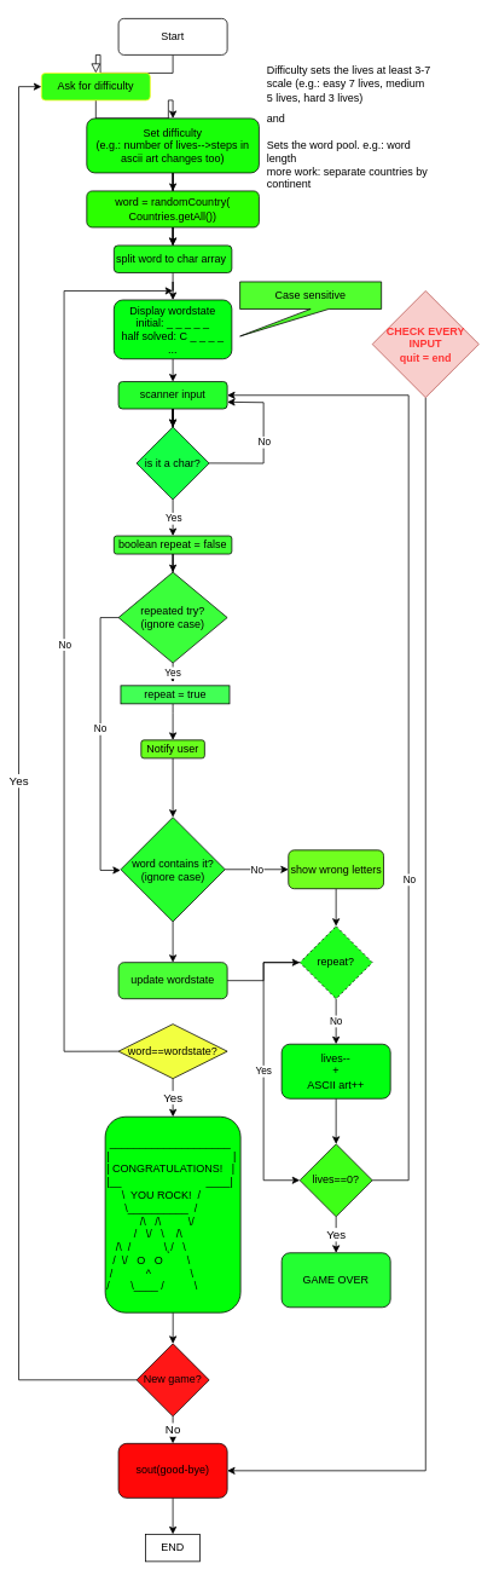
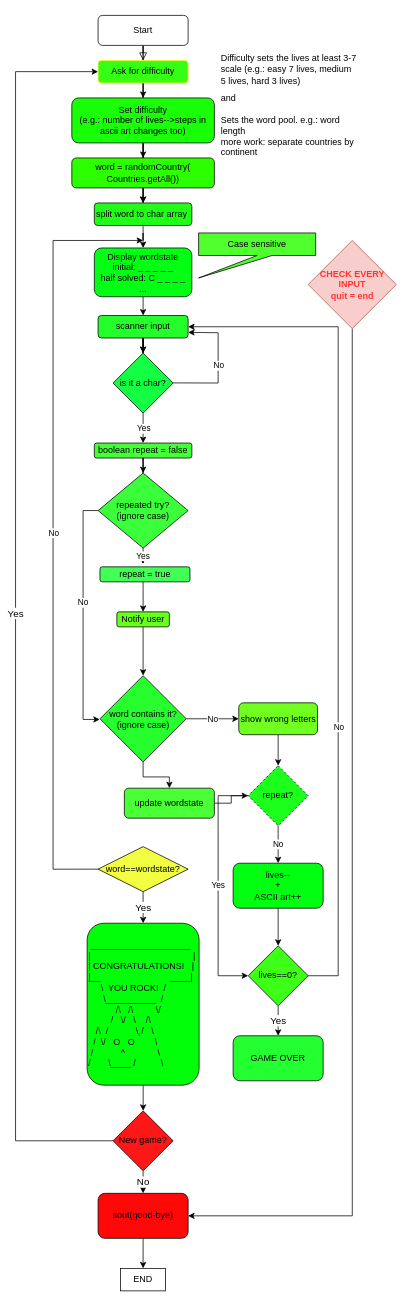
  <mxCell id="0" />
  <mxCell id="1" parent="0" />
  <mxCell id="2" value="" style="rounded=0;html=1;jettySize=auto;orthogonalLoop=1;fontSize=11;endArrow=block;endFill=0;endSize=8;strokeWidth=1;shadow=0;labelBackgroundColor=none;edgeStyle=orthogonalEdgeStyle;" parent="1" source="3" target="5" edge="1"><mxGeometry relative="1" as="geometry" /></mxCell>
  <mxCell id="3" value="Start" style="rounded=1;whiteSpace=wrap;html=1;fontSize=12;glass=0;strokeWidth=1;shadow=0;" parent="1" vertex="1"><mxGeometry x="130" y="20" width="120" height="40" as="geometry" /></mxCell>
  <mxCell id="4" style="edgeStyle=orthogonalEdgeStyle;rounded=0;orthogonalLoop=1;jettySize=auto;html=1;entryX=0.5;entryY=0;entryDx=0;entryDy=0;" parent="1" source="5" target="8" edge="1"><mxGeometry relative="1" as="geometry" /></mxCell>
- <mxCell id="5" value="Ask for difficulty" style="rounded=1;whiteSpace=wrap;html=1;strokeColor=#FFF71C;fillColor=#34FF14;" parent="1" vertex="1"><mxGeometry x="45" y="80" width="120" height="30" as="geometry" /></mxCell>
+ <mxCell id="5" value="Ask for difficulty" style="rounded=1;whiteSpace=wrap;html=1;strokeColor=#FFF71C;fillColor=#34FF14;" parent="1" vertex="1"><mxGeometry x="130" y="80" width="120" height="30" as="geometry" /></mxCell>
  <mxCell id="6" style="edgeStyle=orthogonalEdgeStyle;rounded=0;orthogonalLoop=1;jettySize=auto;html=1;entryX=0.5;entryY=0;entryDx=0;entryDy=0;" parent="1" source="8" target="10" edge="1"><mxGeometry relative="1" as="geometry" /></mxCell>
  <mxCell id="7" value="" style="edgeStyle=orthogonalEdgeStyle;rounded=0;orthogonalLoop=1;jettySize=auto;html=1;" edge="1" parent="1" source="8" target="12"><mxGeometry relative="1" as="geometry" /></mxCell>
  <mxCell id="8" value="Set difficulty&lt;br&gt;(e.g.: number of lives--&amp;gt;steps in ascii art changes too)" style="rounded=1;whiteSpace=wrap;html=1;fillColor=#18FF08;" parent="1" vertex="1"><mxGeometry x="95" y="130" width="190" height="60" as="geometry" /></mxCell>
  <mxCell id="9" value="" style="edgeStyle=orthogonalEdgeStyle;rounded=0;orthogonalLoop=1;jettySize=auto;html=1;" parent="1" source="10" target="12" edge="1"><mxGeometry relative="1" as="geometry" /></mxCell>
  <mxCell id="10" value="word = randomCountry( Countries.getAll())" style="rounded=1;whiteSpace=wrap;html=1;fillColor=#2BFF00;" parent="1" vertex="1"><mxGeometry x="95" y="210" width="190" height="40" as="geometry" /></mxCell>
  <mxCell id="11" value="" style="edgeStyle=orthogonalEdgeStyle;rounded=0;comic=0;orthogonalLoop=1;jettySize=auto;html=1;" parent="1" source="12" target="39" edge="1"><mxGeometry relative="1" as="geometry" /></mxCell>
  <mxCell id="12" value="split word to char array&amp;nbsp;" style="rounded=1;whiteSpace=wrap;html=1;fillColor=#21FF19;" parent="1" vertex="1"><mxGeometry x="125" y="270" width="130" height="30" as="geometry" /></mxCell>
  <mxCell id="13" value="" style="edgeStyle=orthogonalEdgeStyle;rounded=0;orthogonalLoop=1;jettySize=auto;html=1;" parent="1" source="15" target="16" edge="1"><mxGeometry relative="1" as="geometry" /></mxCell>
  <mxCell id="14" value="" style="edgeStyle=orthogonalEdgeStyle;rounded=0;comic=0;orthogonalLoop=1;jettySize=auto;html=1;" parent="1" source="15" target="16" edge="1"><mxGeometry relative="1" as="geometry" /></mxCell>
  <mxCell id="15" value="scanner input" style="rounded=1;whiteSpace=wrap;html=1;fillColor=#24FF2B;" parent="1" vertex="1"><mxGeometry x="130" y="420" width="120" height="30" as="geometry" /></mxCell>
  <mxCell id="16" value="is it a char?" style="rhombus;whiteSpace=wrap;html=1;direction=south;fillColor=#14FF43;" parent="1" vertex="1"><mxGeometry x="150" y="470" width="80" height="80" as="geometry" /></mxCell>
  <mxCell id="17" style="edgeStyle=orthogonalEdgeStyle;rounded=0;comic=0;orthogonalLoop=1;jettySize=auto;html=1;entryX=0.5;entryY=0;entryDx=0;entryDy=0;fontColor=#000000;" parent="1" source="18" target="22" edge="1"><mxGeometry relative="1" as="geometry" /></mxCell>
  <mxCell id="18" value="word contains it?&lt;br&gt;(ignore case)" style="rhombus;whiteSpace=wrap;html=1;fillColor=#26FF2D;" parent="1" vertex="1"><mxGeometry x="132.5" y="900" width="115" height="115" as="geometry" /></mxCell>
  <mxCell id="19" value="" style="endArrow=classic;html=1;rounded=0;entryX=1;entryY=0.75;entryDx=0;entryDy=0;" parent="1" target="15" edge="1"><mxGeometry relative="1" as="geometry"><mxPoint x="230" y="509.83" as="sourcePoint" /><mxPoint x="330" y="509.83" as="targetPoint" /><Array as="points"><mxPoint x="290" y="510" /><mxPoint x="290" y="443" /></Array></mxGeometry></mxCell>
  <mxCell id="20" value="No" style="edgeLabel;resizable=0;html=1;align=center;verticalAlign=middle;" parent="19" connectable="0" vertex="1"><mxGeometry relative="1" as="geometry" /></mxCell>
  <mxCell id="21" value="" style="edgeStyle=orthogonalEdgeStyle;rounded=0;comic=0;orthogonalLoop=1;jettySize=auto;html=1;" parent="1" source="22" target="63" edge="1"><mxGeometry relative="1" as="geometry" /></mxCell>
- <mxCell id="22" value="update wordstate" style="rounded=1;whiteSpace=wrap;html=1;fillColor=#4AFF36;" parent="1" vertex="1"><mxGeometry x="130" y="1060" width="120" height="40" as="geometry" /></mxCell>
+ <mxCell id="22" value="update wordstate" style="rounded=1;whiteSpace=wrap;html=1;fillColor=#4AFF36;" parent="1" vertex="1"><mxGeometry x="165" y="1050" width="120" height="40" as="geometry" /></mxCell>
  <mxCell id="23" value="" style="endArrow=classic;html=1;rounded=0;exitX=1;exitY=0.5;exitDx=0;exitDy=0;entryX=0.5;entryY=0;entryDx=0;entryDy=0;" parent="1" source="16" target="65" edge="1"><mxGeometry relative="1" as="geometry"><mxPoint x="360" y="660" as="sourcePoint" /><mxPoint x="190" y="580" as="targetPoint" /></mxGeometry></mxCell>
  <mxCell id="24" value="Yes" style="edgeLabel;resizable=0;html=1;align=center;verticalAlign=middle;" parent="23" connectable="0" vertex="1"><mxGeometry relative="1" as="geometry" /></mxCell>
  <mxCell id="25" value="" style="edgeStyle=orthogonalEdgeStyle;rounded=0;comic=0;orthogonalLoop=1;jettySize=auto;html=1;fontColor=#000000;" parent="1" source="26" target="63" edge="1"><mxGeometry relative="1" as="geometry" /></mxCell>
  <mxCell id="26" value="show wrong letters" style="rounded=1;whiteSpace=wrap;html=1;fillColor=#71FF1F;" parent="1" vertex="1"><mxGeometry x="317.5" y="936.25" width="105" height="42.5" as="geometry" /></mxCell>
  <mxCell id="27" value="" style="edgeStyle=orthogonalEdgeStyle;rounded=0;comic=0;orthogonalLoop=1;jettySize=auto;html=1;fontSize=13;fontColor=#000000;" parent="1" source="28" target="32" edge="1"><mxGeometry relative="1" as="geometry" /></mxCell>
  <mxCell id="28" value="lives--&lt;br&gt;+&lt;br&gt;ASCII art++" style="rounded=1;whiteSpace=wrap;html=1;fillColor=#00FF11;" parent="1" vertex="1"><mxGeometry x="310" y="1150" width="120" height="60" as="geometry" /></mxCell>
  <mxCell id="29" style="edgeStyle=orthogonalEdgeStyle;rounded=0;comic=0;orthogonalLoop=1;jettySize=auto;html=1;exitX=1;exitY=0.5;exitDx=0;exitDy=0;entryX=1;entryY=0.5;entryDx=0;entryDy=0;fontColor=#000000;metaEdit=1;" parent="1" source="32" target="15" edge="1"><mxGeometry relative="1" as="geometry"><Array as="points"><mxPoint x="450" y="1300" /><mxPoint x="450" y="435" /></Array></mxGeometry></mxCell>
  <mxCell id="30" value="No" style="edgeLabel;html=1;align=center;verticalAlign=middle;resizable=0;points=[];fontColor=#000000;" parent="29" vertex="1" connectable="0"><mxGeometry x="-0.327" relative="1" as="geometry"><mxPoint as="offset" /></mxGeometry></mxCell>
  <mxCell id="31" value="Yes" style="edgeStyle=orthogonalEdgeStyle;rounded=0;comic=0;orthogonalLoop=1;jettySize=auto;html=1;fontSize=13;fontColor=#000000;" parent="1" source="32" target="33" edge="1"><mxGeometry relative="1" as="geometry" /></mxCell>
  <mxCell id="32" value="lives==0?" style="rhombus;whiteSpace=wrap;html=1;fillColor=#3EFF17;" parent="1" vertex="1"><mxGeometry x="330" y="1260" width="80" height="80" as="geometry" /></mxCell>
  <mxCell id="33" value="GAME OVER" style="rounded=1;whiteSpace=wrap;html=1;fillColor=#24FF32;" parent="1" vertex="1"><mxGeometry x="310" y="1380" width="120" height="60" as="geometry" /></mxCell>
  <mxCell id="34" value="Yes" style="edgeStyle=orthogonalEdgeStyle;rounded=0;comic=0;orthogonalLoop=1;jettySize=auto;html=1;exitX=0;exitY=0.5;exitDx=0;exitDy=0;fontSize=13;fontColor=#000000;entryX=0;entryY=0.5;entryDx=0;entryDy=0;" parent="1" source="36" target="5" edge="1"><mxGeometry relative="1" as="geometry"><mxPoint x="20" y="70" as="targetPoint" /><Array as="points"><mxPoint x="20" y="1520" /><mxPoint x="20" y="95" /></Array></mxGeometry></mxCell>
  <mxCell id="35" value="No" style="edgeStyle=orthogonalEdgeStyle;rounded=0;comic=0;orthogonalLoop=1;jettySize=auto;html=1;fontSize=13;fontColor=#000000;" parent="1" source="36" target="48" edge="1"><mxGeometry relative="1" as="geometry" /></mxCell>
  <mxCell id="36" value="New game?" style="rhombus;whiteSpace=wrap;html=1;fillColor=#FF1717;" parent="1" vertex="1"><mxGeometry x="150" y="1480" width="80" height="80" as="geometry" /></mxCell>
  <mxCell id="37" value="END" style="rounded=0;whiteSpace=wrap;html=1;" parent="1" vertex="1"><mxGeometry x="160" y="1690" width="60" height="30" as="geometry" /></mxCell>
  <mxCell id="38" style="edgeStyle=orthogonalEdgeStyle;rounded=0;comic=0;orthogonalLoop=1;jettySize=auto;html=1;" parent="1" source="39" target="15" edge="1"><mxGeometry relative="1" as="geometry"><Array as="points"><mxPoint x="190" y="410" /><mxPoint x="190" y="410" /></Array></mxGeometry></mxCell>
  <mxCell id="39" value="Display wordstate&lt;br&gt;initial: _ _ _ _ _&lt;br&gt;half solved: C _ _ _ _&lt;br&gt;..." style="rounded=1;whiteSpace=wrap;html=1;fillColor=#03FF13;" parent="1" vertex="1"><mxGeometry x="125" y="330" width="130" height="65" as="geometry" /></mxCell>
  <mxCell id="40" value="Case sensitive" style="shape=callout;whiteSpace=wrap;html=1;perimeter=calloutPerimeter;position2=0;fillColor=#51FF2E;" parent="1" vertex="1"><mxGeometry x="264" y="310" width="156" height="60" as="geometry" /></mxCell>
  <mxCell id="41" value="Yes" style="edgeStyle=orthogonalEdgeStyle;rounded=0;comic=0;orthogonalLoop=1;jettySize=auto;html=1;fontSize=13;fontColor=#000000;" parent="1" source="42" target="44" edge="1"><mxGeometry relative="1" as="geometry" /></mxCell>
  <mxCell id="42" value="word==wordstate?" style="rhombus;whiteSpace=wrap;html=1;fillColor=#F2FF40;" parent="1" vertex="1"><mxGeometry x="130" y="1127.91" width="120" height="60" as="geometry" /></mxCell>
  <mxCell id="43" value="" style="edgeStyle=orthogonalEdgeStyle;rounded=0;comic=0;orthogonalLoop=1;jettySize=auto;html=1;fontSize=13;fontColor=#000000;" parent="1" source="44" target="36" edge="1"><mxGeometry relative="1" as="geometry" /></mxCell>
  <mxCell id="44" value="&lt;div style=&quot;text-align: left;&quot;&gt;&amp;nbsp;____________________&lt;/div&gt;&lt;div style=&quot;text-align: left;&quot;&gt;&lt;span style=&quot;background-color: initial;&quot;&gt;|&amp;nbsp; &amp;nbsp; &amp;nbsp; &amp;nbsp; &amp;nbsp; &amp;nbsp; &amp;nbsp; &amp;nbsp; &amp;nbsp; &amp;nbsp; &amp;nbsp; &amp;nbsp; &amp;nbsp; &amp;nbsp; &amp;nbsp; &amp;nbsp; &amp;nbsp; &amp;nbsp; &amp;nbsp; &amp;nbsp; &amp;nbsp;|&lt;/span&gt;&lt;/div&gt;&lt;div style=&quot;text-align: left;&quot;&gt;&lt;span style=&quot;background-color: initial;&quot;&gt;| CONGRATULATIONS!&amp;nbsp; &amp;nbsp;|&amp;nbsp;&lt;/span&gt;&lt;/div&gt;&lt;div style=&quot;text-align: left;&quot;&gt;&lt;span style=&quot;background-color: initial;&quot;&gt;|__&amp;nbsp; &amp;nbsp; &amp;nbsp; &amp;nbsp; &amp;nbsp; &amp;nbsp; &amp;nbsp; &amp;nbsp; &amp;nbsp; &amp;nbsp; &amp;nbsp; &amp;nbsp; &amp;nbsp; &amp;nbsp; ____|&lt;/span&gt;&lt;/div&gt;&lt;div style=&quot;text-align: left;&quot;&gt;&lt;span style=&quot;background-color: initial;&quot;&gt;&amp;nbsp; &amp;nbsp; &amp;nbsp;\&amp;nbsp; YOU ROCK!&amp;nbsp; /&lt;/span&gt;&lt;/div&gt;&lt;div style=&quot;text-align: left;&quot;&gt;&lt;span style=&quot;background-color: initial;&quot;&gt;&amp;nbsp; &amp;nbsp; &amp;nbsp; \__________&amp;nbsp; /&lt;/span&gt;&lt;/div&gt;&lt;div style=&quot;text-align: left;&quot;&gt;&amp;nbsp; &amp;nbsp; &amp;nbsp; &amp;nbsp; &amp;nbsp; &amp;nbsp;/\&amp;nbsp; &amp;nbsp;/\&amp;nbsp; &amp;nbsp; &amp;nbsp; &amp;nbsp; &amp;nbsp;\/&lt;/div&gt;&lt;div style=&quot;text-align: left;&quot;&gt;&amp;nbsp; &amp;nbsp; &amp;nbsp; &amp;nbsp; &amp;nbsp;/&amp;nbsp; &amp;nbsp;\/&amp;nbsp; &amp;nbsp;\&amp;nbsp; &amp;nbsp; /\&lt;/div&gt;&lt;div style=&quot;text-align: left;&quot;&gt;&lt;span style=&quot;background-color: initial;&quot;&gt;&amp;nbsp; &amp;nbsp;/\&amp;nbsp; /&amp;nbsp; &amp;nbsp; &amp;nbsp; &amp;nbsp; &amp;nbsp; &amp;nbsp;\˛/&amp;nbsp; &amp;nbsp;\&lt;/span&gt;&lt;/div&gt;&lt;div style=&quot;text-align: left;&quot;&gt;&lt;span style=&quot;background-color: initial;&quot;&gt;&amp;nbsp; /&amp;nbsp; \/&amp;nbsp; &amp;nbsp;O&amp;nbsp; &amp;nbsp;O&amp;nbsp; &amp;nbsp; &amp;nbsp; &amp;nbsp; \&lt;/span&gt;&lt;/div&gt;&lt;div style=&quot;text-align: left;&quot;&gt;&lt;span style=&quot;background-color: initial;&quot;&gt;&amp;nbsp;/&amp;nbsp; &amp;nbsp; &amp;nbsp; &amp;nbsp; &amp;nbsp; &amp;nbsp;^&amp;nbsp; &amp;nbsp; &amp;nbsp; &amp;nbsp; &amp;nbsp; &amp;nbsp; &amp;nbsp;\&lt;/span&gt;&lt;/div&gt;&lt;div style=&quot;text-align: left;&quot;&gt;&lt;span style=&quot;background-color: initial;&quot;&gt;/&amp;nbsp; &amp;nbsp; &amp;nbsp; &amp;nbsp;\____ /&amp;nbsp; &amp;nbsp; &amp;nbsp; &amp;nbsp; &amp;nbsp; \&lt;/span&gt;&lt;/div&gt;" style="rounded=1;whiteSpace=wrap;html=1;fillColor=#00FF08;" parent="1" vertex="1"><mxGeometry x="115.38" y="1230" width="149.25" height="215.83" as="geometry" /></mxCell>
  <mxCell id="45" value="" style="endArrow=classic;html=1;rounded=0;exitX=0;exitY=0.5;exitDx=0;exitDy=0;" parent="1" source="42" edge="1"><mxGeometry relative="1" as="geometry"><mxPoint x="240" y="519.83" as="sourcePoint" /><mxPoint x="190" y="320" as="targetPoint" /><Array as="points"><mxPoint x="70" y="1158" /><mxPoint x="70" y="320" /></Array></mxGeometry></mxCell>
  <mxCell id="46" value="No" style="edgeLabel;resizable=0;html=1;align=center;verticalAlign=middle;" parent="45" connectable="0" vertex="1"><mxGeometry relative="1" as="geometry" /></mxCell>
  <mxCell id="47" value="" style="edgeStyle=orthogonalEdgeStyle;rounded=0;comic=0;orthogonalLoop=1;jettySize=auto;html=1;fontColor=#000000;exitX=0.5;exitY=1;exitDx=0;exitDy=0;" parent="1" source="48" target="37" edge="1"><mxGeometry relative="1" as="geometry" /></mxCell>
  <mxCell id="48" value="&lt;font color=&quot;#000000&quot;&gt;sout(good-bye)&lt;/font&gt;" style="rounded=1;whiteSpace=wrap;html=1;fontColor=#FF3333;fillColor=#FF0808;" parent="1" vertex="1"><mxGeometry x="130.01" y="1590" width="120" height="60" as="geometry" /></mxCell>
  <mxCell id="49" value="" style="edgeStyle=orthogonalEdgeStyle;rounded=0;comic=0;orthogonalLoop=1;jettySize=auto;html=1;fontColor=#000000;exitX=0.5;exitY=1;exitDx=0;exitDy=0;entryX=1;entryY=0.5;entryDx=0;entryDy=0;" parent="1" source="50" target="48" edge="1"><mxGeometry relative="1" as="geometry"><mxPoint x="675" y="420" as="sourcePoint" /></mxGeometry></mxCell>
  <mxCell id="50" value="&lt;span style=&quot;color: rgb(255, 51, 51); font-weight: 700;&quot;&gt;CHECK EVERY INPUT&lt;/span&gt;&lt;br style=&quot;color: rgb(255, 51, 51); font-weight: 700;&quot;&gt;&lt;span style=&quot;color: rgb(255, 51, 51); font-weight: 700;&quot;&gt;quit = end&lt;/span&gt;" style="rhombus;whiteSpace=wrap;html=1;fillColor=#f8cecc;strokeColor=#b85450;" parent="1" vertex="1"><mxGeometry x="410" y="320" width="117.5" height="117.5" as="geometry" /></mxCell>
  <mxCell id="51" value="Yes" style="edgeStyle=orthogonalEdgeStyle;rounded=0;comic=0;orthogonalLoop=1;jettySize=auto;html=1;fontColor=#000000;entryX=0.48;entryY=-0.2;entryDx=0;entryDy=0;entryPerimeter=0;" parent="1" source="54" target="60" edge="1"><mxGeometry relative="1" as="geometry"><mxPoint x="190" y="745" as="targetPoint" /></mxGeometry></mxCell>
  <mxCell id="52" style="edgeStyle=orthogonalEdgeStyle;rounded=0;comic=0;orthogonalLoop=1;jettySize=auto;html=1;fontColor=#000000;entryX=-0.002;entryY=0.508;entryDx=0;entryDy=0;entryPerimeter=0;" parent="1" source="54" target="18" edge="1"><mxGeometry relative="1" as="geometry"><mxPoint x="130" y="790" as="targetPoint" /><Array as="points"><mxPoint x="110" y="680" /><mxPoint x="110" y="958" /></Array></mxGeometry></mxCell>
  <mxCell id="53" value="No" style="edgeLabel;html=1;align=center;verticalAlign=middle;resizable=0;points=[];fontColor=#000000;" parent="52" vertex="1" connectable="0"><mxGeometry x="-0.114" y="-1" relative="1" as="geometry"><mxPoint as="offset" /></mxGeometry></mxCell>
  <mxCell id="54" value="repeated try?&lt;br&gt;(ignore case)" style="rhombus;whiteSpace=wrap;html=1;fillColor=#3BFF3B;" parent="1" vertex="1"><mxGeometry x="130" y="630" width="120" height="100" as="geometry" /></mxCell>
  <mxCell id="55" value="" style="endArrow=classic;html=1;rounded=0;exitX=1;exitY=0.5;exitDx=0;exitDy=0;entryX=0;entryY=0.5;entryDx=0;entryDy=0;" parent="1" source="18" target="26" edge="1"><mxGeometry relative="1" as="geometry"><mxPoint x="720" y="737.5" as="sourcePoint" /><mxPoint x="310" y="958" as="targetPoint" /></mxGeometry></mxCell>
  <mxCell id="56" value="No" style="edgeLabel;resizable=0;html=1;align=center;verticalAlign=middle;" parent="55" connectable="0" vertex="1"><mxGeometry relative="1" as="geometry" /></mxCell>
  <mxCell id="57" value="" style="edgeStyle=orthogonalEdgeStyle;rounded=0;comic=0;orthogonalLoop=1;jettySize=auto;html=1;fontColor=#000000;" parent="1" source="58" target="18" edge="1"><mxGeometry relative="1" as="geometry" /></mxCell>
  <mxCell id="58" value="Notify user" style="rounded=1;whiteSpace=wrap;html=1;fontColor=#000000;fillColor=#68FF1C;" parent="1" vertex="1"><mxGeometry x="155" y="815" width="70" height="20" as="geometry" /></mxCell>
  <mxCell id="59" value="" style="edgeStyle=orthogonalEdgeStyle;rounded=0;comic=0;orthogonalLoop=1;jettySize=auto;html=1;fontColor=#000000;" parent="1" source="60" target="58" edge="1"><mxGeometry relative="1" as="geometry"><Array as="points"><mxPoint x="190" y="785" /><mxPoint x="190" y="785" /></Array></mxGeometry></mxCell>
- <mxCell id="60" value="repeat = true" style="whiteSpace=wrap;html=1;fontColor=#000000;fillColor=#42FF55;rounded=0;" parent="1" vertex="1"><mxGeometry x="132.5" y="755" width="120" height="20" as="geometry" /></mxCell>
+ <mxCell id="60" value="repeat = true" style="rounded=1;whiteSpace=wrap;html=1;fontColor=#000000;fillColor=#42FF55;" parent="1" vertex="1"><mxGeometry x="132.5" y="755" width="120" height="20" as="geometry" /></mxCell>
  <mxCell id="61" value="No" style="edgeStyle=orthogonalEdgeStyle;rounded=0;comic=0;orthogonalLoop=1;jettySize=auto;html=1;entryX=0.5;entryY=0;entryDx=0;entryDy=0;fontColor=#000000;exitX=0.5;exitY=1;exitDx=0;exitDy=0;" parent="1" source="63" target="28" edge="1"><mxGeometry relative="1" as="geometry"><mxPoint x="338" y="1110" as="sourcePoint" /></mxGeometry></mxCell>
  <mxCell id="62" value="Yes" style="edgeStyle=orthogonalEdgeStyle;rounded=0;comic=0;orthogonalLoop=1;jettySize=auto;html=1;exitX=0;exitY=0.5;exitDx=0;exitDy=0;fontColor=#000000;entryX=0;entryY=0.5;entryDx=0;entryDy=0;" parent="1" source="63" target="32" edge="1"><mxGeometry relative="1" as="geometry"><mxPoint x="710" y="1000" as="targetPoint" /><Array as="points"><mxPoint x="290" y="1060" /><mxPoint x="290" y="1300" /></Array></mxGeometry></mxCell>
  <mxCell id="63" value="repeat?" style="rhombus;whiteSpace=wrap;html=1;fontColor=#000000;fillColor=#1CFF1C;dashed=1;" parent="1" vertex="1"><mxGeometry x="330" y="1020" width="80" height="80" as="geometry" /></mxCell>
  <mxCell id="64" value="" style="edgeStyle=orthogonalEdgeStyle;rounded=0;comic=0;orthogonalLoop=1;jettySize=auto;html=1;fontColor=#000000;" parent="1" source="65" target="54" edge="1"><mxGeometry relative="1" as="geometry" /></mxCell>
  <mxCell id="65" value="boolean repeat = false" style="rounded=1;whiteSpace=wrap;html=1;fontColor=#000000;fillColor=#43FF36;" parent="1" vertex="1"><mxGeometry x="125" y="590" width="130" height="20" as="geometry" /></mxCell>
  <mxCell id="66" value="&lt;h1 style=&quot;font-size: 13px;&quot;&gt;&lt;span style=&quot;background-color: initial; font-size: 12px; font-weight: normal;&quot;&gt;Difficulty sets the lives at least 3-7 scale (e.g.: easy 7 lives, medium 5 lives, hard 3 lives)&amp;nbsp;&lt;/span&gt;&lt;/h1&gt;&lt;div&gt;and&lt;/div&gt;&lt;div&gt;&lt;br&gt;&lt;/div&gt;&lt;div&gt;Sets the word pool. e.g.: word length&lt;/div&gt;&lt;div&gt;more work: separate countries by continent&amp;nbsp;&amp;nbsp;&lt;/div&gt;" style="text;html=1;strokeColor=none;fillColor=none;spacing=5;spacingTop=-20;whiteSpace=wrap;overflow=hidden;rounded=0;fontColor=#000000;" parent="1" vertex="1"><mxGeometry x="289" y="70" width="190" height="160" as="geometry" /></mxCell>
